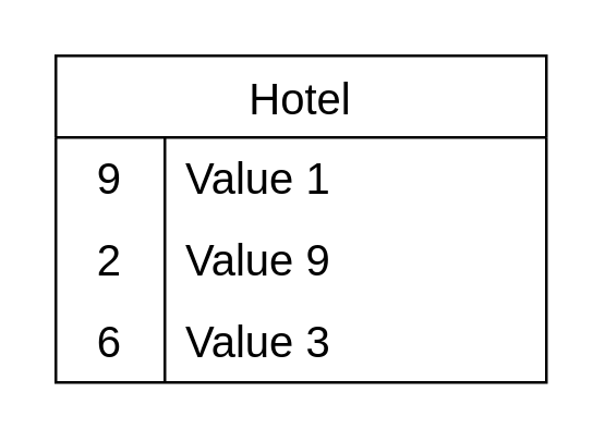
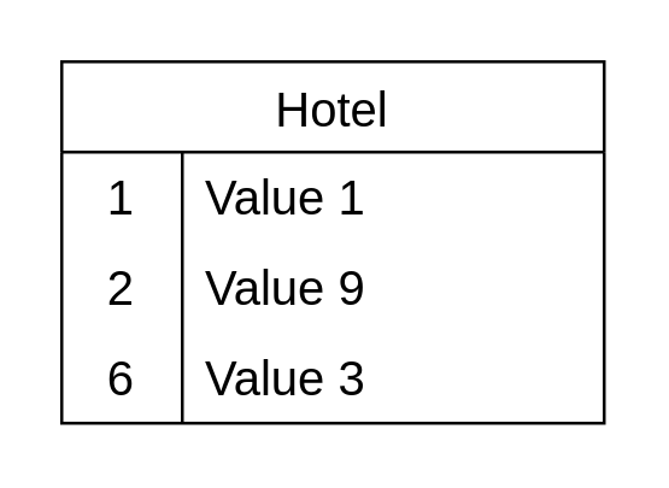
  <mxCell id="0" />
  <mxCell id="1" parent="0" />
  <mxCell id="2" value="Hotel" style="shape=table;startSize=30;container=1;collapsible=0;childLayout=tableLayout;fixedRows=1;rowLines=0;fontStyle=0;strokeColor=default;fontSize=16;" vertex="1" parent="1"><mxGeometry x="20" y="20" width="180" height="120" as="geometry" /></mxCell>
  <mxCell id="3" value="" style="shape=tableRow;horizontal=0;startSize=0;swimlaneHead=0;swimlaneBody=0;top=0;left=0;bottom=0;right=0;collapsible=0;dropTarget=0;fillColor=none;points=[[0,0.5],[1,0.5]];portConstraint=eastwest;strokeColor=inherit;fontSize=16;" vertex="1" parent="2"><mxGeometry y="30" width="180" height="30" as="geometry" /></mxCell>
- <mxCell id="4" value="9" style="shape=partialRectangle;html=1;whiteSpace=wrap;connectable=0;fillColor=none;top=0;left=0;bottom=0;right=0;overflow=hidden;pointerEvents=1;strokeColor=inherit;fontSize=16;" vertex="1" parent="3"><mxGeometry width="40" height="30" as="geometry"><mxRectangle width="40" height="30" as="alternateBounds" /></mxGeometry></mxCell>
+ <mxCell id="4" value="1" style="shape=partialRectangle;html=1;whiteSpace=wrap;connectable=0;fillColor=none;top=0;left=0;bottom=0;right=0;overflow=hidden;pointerEvents=1;strokeColor=inherit;fontSize=16;" vertex="1" parent="3"><mxGeometry width="40" height="30" as="geometry"><mxRectangle width="40" height="30" as="alternateBounds" /></mxGeometry></mxCell>
  <mxCell id="5" value="Value 1" style="shape=partialRectangle;html=1;whiteSpace=wrap;connectable=0;fillColor=none;top=0;left=0;bottom=0;right=0;align=left;spacingLeft=6;overflow=hidden;strokeColor=inherit;fontSize=16;" vertex="1" parent="3"><mxGeometry x="40" width="140" height="30" as="geometry"><mxRectangle width="140" height="30" as="alternateBounds" /></mxGeometry></mxCell>
  <mxCell id="6" value="" style="shape=tableRow;horizontal=0;startSize=0;swimlaneHead=0;swimlaneBody=0;top=0;left=0;bottom=0;right=0;collapsible=0;dropTarget=0;fillColor=none;points=[[0,0.5],[1,0.5]];portConstraint=eastwest;strokeColor=inherit;fontSize=16;" vertex="1" parent="2"><mxGeometry y="60" width="180" height="30" as="geometry" /></mxCell>
  <mxCell id="7" value="2" style="shape=partialRectangle;html=1;whiteSpace=wrap;connectable=0;fillColor=none;top=0;left=0;bottom=0;right=0;overflow=hidden;strokeColor=inherit;fontSize=16;" vertex="1" parent="6"><mxGeometry width="40" height="30" as="geometry"><mxRectangle width="40" height="30" as="alternateBounds" /></mxGeometry></mxCell>
  <mxCell id="8" value="Value 9" style="shape=partialRectangle;html=1;whiteSpace=wrap;connectable=0;fillColor=none;top=0;left=0;bottom=0;right=0;align=left;spacingLeft=6;overflow=hidden;strokeColor=inherit;fontSize=16;" vertex="1" parent="6"><mxGeometry x="40" width="140" height="30" as="geometry"><mxRectangle width="140" height="30" as="alternateBounds" /></mxGeometry></mxCell>
  <mxCell id="9" value="" style="shape=tableRow;horizontal=0;startSize=0;swimlaneHead=0;swimlaneBody=0;top=0;left=0;bottom=0;right=0;collapsible=0;dropTarget=0;fillColor=none;points=[[0,0.5],[1,0.5]];portConstraint=eastwest;strokeColor=inherit;fontSize=16;" vertex="1" parent="2"><mxGeometry y="90" width="180" height="30" as="geometry" /></mxCell>
  <mxCell id="10" value="6" style="shape=partialRectangle;html=1;whiteSpace=wrap;connectable=0;fillColor=none;top=0;left=0;bottom=0;right=0;overflow=hidden;strokeColor=inherit;fontSize=16;" vertex="1" parent="9"><mxGeometry width="40" height="30" as="geometry"><mxRectangle width="40" height="30" as="alternateBounds" /></mxGeometry></mxCell>
  <mxCell id="11" value="Value 3" style="shape=partialRectangle;html=1;whiteSpace=wrap;connectable=0;fillColor=none;top=0;left=0;bottom=0;right=0;align=left;spacingLeft=6;overflow=hidden;strokeColor=inherit;fontSize=16;" vertex="1" parent="9"><mxGeometry x="40" width="140" height="30" as="geometry"><mxRectangle width="140" height="30" as="alternateBounds" /></mxGeometry></mxCell>
